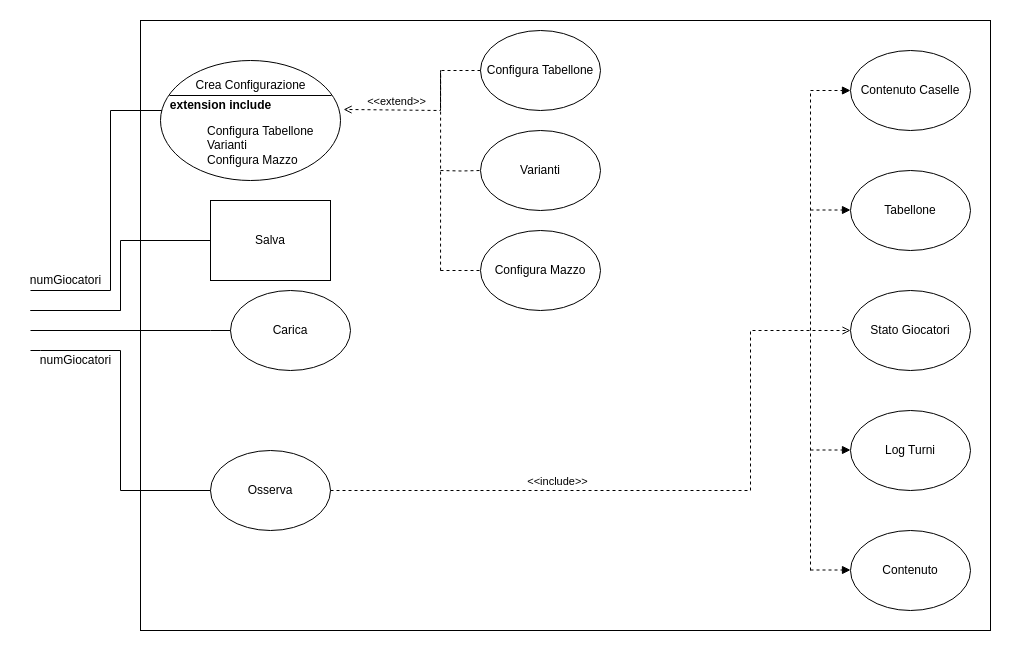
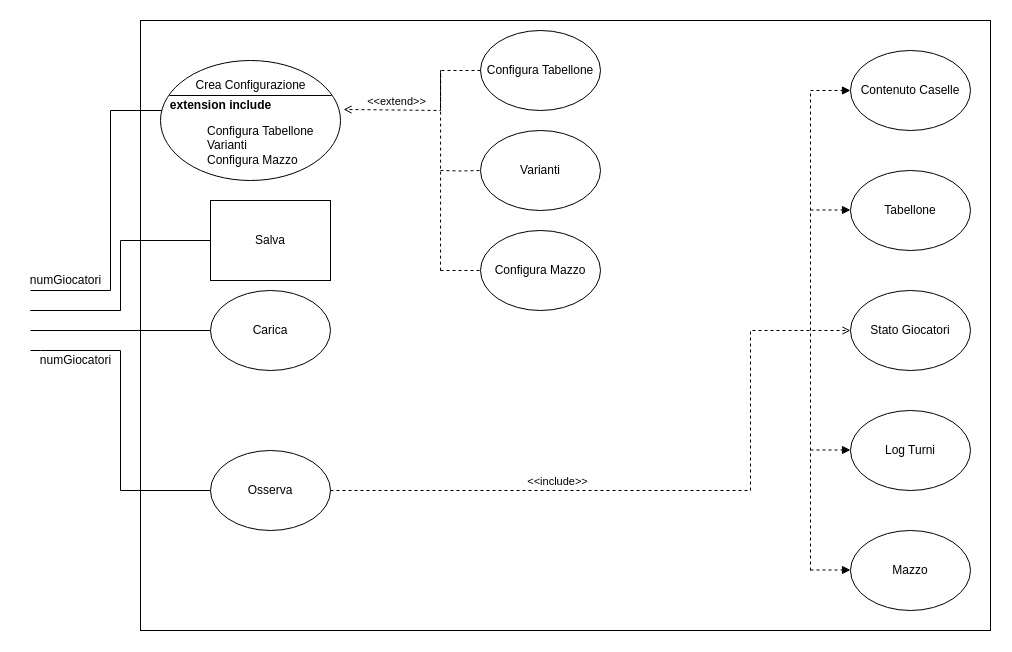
  <mxCell id="0" />
  <mxCell id="1" parent="0" />
  <mxCell id="2" value="" style="rounded=0;whiteSpace=wrap;html=1;" vertex="1" parent="1"><mxGeometry x="140" y="20" width="850" height="610" as="geometry" /></mxCell>
  <mxCell id="3" value="Osserva" style="ellipse;whiteSpace=wrap;html=1;" vertex="1" parent="1"><mxGeometry x="210" y="450" width="120" height="80" as="geometry" /></mxCell>
  <mxCell id="4" value="Tabellone" style="ellipse;whiteSpace=wrap;html=1;" vertex="1" parent="1"><mxGeometry x="850" y="170" width="120" height="80" as="geometry" /></mxCell>
  <mxCell id="5" value="Stato Giocatori" style="ellipse;whiteSpace=wrap;html=1;" vertex="1" parent="1"><mxGeometry x="850" y="290" width="120" height="80" as="geometry" /></mxCell>
- <mxCell id="6" value="Contenuto" style="ellipse;whiteSpace=wrap;html=1;" vertex="1" parent="1"><mxGeometry x="850" y="530" width="120" height="80" as="geometry" /></mxCell>
+ <mxCell id="6" value="Mazzo" style="ellipse;whiteSpace=wrap;html=1;" vertex="1" parent="1"><mxGeometry x="850" y="530" width="120" height="80" as="geometry" /></mxCell>
  <mxCell id="7" value="Log Turni" style="ellipse;whiteSpace=wrap;html=1;" vertex="1" parent="1"><mxGeometry x="850" y="410" width="120" height="80" as="geometry" /></mxCell>
  <mxCell id="8" value="Contenuto Caselle" style="ellipse;whiteSpace=wrap;html=1;" vertex="1" parent="1"><mxGeometry x="850" y="50" width="120" height="80" as="geometry" /></mxCell>
  <mxCell id="9" value="&amp;lt;&amp;lt;include&amp;gt;&amp;gt;" style="html=1;verticalAlign=bottom;labelBackgroundColor=none;endArrow=open;endFill=0;dashed=1;rounded=0;edgeStyle=orthogonalEdgeStyle;exitX=1;exitY=0.5;exitDx=0;exitDy=0;" edge="1" parent="1" source="3"><mxGeometry x="-0.333" width="160" relative="1" as="geometry"><mxPoint x="340" y="330" as="sourcePoint" /><mxPoint x="850" y="330" as="targetPoint" /><Array as="points"><mxPoint x="750" y="490" /><mxPoint x="750" y="330" /></Array><mxPoint as="offset" /></mxGeometry></mxCell>
  <mxCell id="10" value="" style="endArrow=none;dashed=1;html=1;rounded=0;edgeStyle=orthogonalEdgeStyle;" edge="1" parent="1"><mxGeometry width="50" height="50" relative="1" as="geometry"><mxPoint x="810" y="570" as="sourcePoint" /><mxPoint x="810" y="90" as="targetPoint" /></mxGeometry></mxCell>
  <mxCell id="11" value="" style="html=1;verticalAlign=bottom;labelBackgroundColor=none;endArrow=block;endFill=1;dashed=1;rounded=0;edgeStyle=orthogonalEdgeStyle;" edge="1" parent="1"><mxGeometry width="160" relative="1" as="geometry"><mxPoint x="810" y="90" as="sourcePoint" /><mxPoint x="850" y="90" as="targetPoint" /></mxGeometry></mxCell>
  <mxCell id="12" value="" style="html=1;verticalAlign=bottom;labelBackgroundColor=none;endArrow=block;endFill=1;dashed=1;rounded=0;edgeStyle=orthogonalEdgeStyle;" edge="1" parent="1"><mxGeometry width="160" relative="1" as="geometry"><mxPoint x="810" y="209.5" as="sourcePoint" /><mxPoint x="850" y="209.5" as="targetPoint" /></mxGeometry></mxCell>
  <mxCell id="13" value="" style="html=1;verticalAlign=bottom;labelBackgroundColor=none;endArrow=block;endFill=1;dashed=1;rounded=0;edgeStyle=orthogonalEdgeStyle;" edge="1" parent="1"><mxGeometry width="160" relative="1" as="geometry"><mxPoint x="810" y="449.5" as="sourcePoint" /><mxPoint x="850" y="449.5" as="targetPoint" /></mxGeometry></mxCell>
  <mxCell id="14" value="" style="html=1;verticalAlign=bottom;labelBackgroundColor=none;endArrow=block;endFill=1;dashed=1;rounded=0;edgeStyle=orthogonalEdgeStyle;" edge="1" parent="1"><mxGeometry width="160" relative="1" as="geometry"><mxPoint x="810" y="569.5" as="sourcePoint" /><mxPoint x="850" y="569.5" as="targetPoint" /></mxGeometry></mxCell>
  <mxCell id="15" value="" style="endArrow=none;html=1;endSize=12;startArrow=none;startSize=14;startFill=0;edgeStyle=orthogonalEdgeStyle;align=center;verticalAlign=bottom;endFill=0;rounded=0;entryX=0;entryY=0.5;entryDx=0;entryDy=0;" edge="1" parent="1"><mxGeometry y="60" relative="1" as="geometry"><mxPoint x="30" y="290" as="sourcePoint" /><mxPoint x="200" y="110" as="targetPoint" /><Array as="points"><mxPoint x="110" y="290" /><mxPoint x="110" y="110" /></Array><mxPoint as="offset" /></mxGeometry></mxCell>
- <mxCell id="16" value="Carica" style="ellipse;whiteSpace=wrap;html=1;" vertex="1" parent="1"><mxGeometry x="230" y="290" width="120" height="80" as="geometry" /></mxCell>
+ <mxCell id="16" value="Carica" style="ellipse;whiteSpace=wrap;html=1;" vertex="1" parent="1"><mxGeometry x="210" y="290" width="120" height="80" as="geometry" /></mxCell>
  <mxCell id="17" value="" style="endArrow=none;html=1;endSize=12;startArrow=none;startSize=14;startFill=0;edgeStyle=orthogonalEdgeStyle;align=center;verticalAlign=bottom;endFill=0;rounded=0;entryX=0;entryY=0.5;entryDx=0;entryDy=0;" edge="1" parent="1" target="16"><mxGeometry y="60" relative="1" as="geometry"><mxPoint x="30" y="330" as="sourcePoint" /><mxPoint x="220" y="530" as="targetPoint" /><Array as="points"><mxPoint x="210" y="330" /></Array><mxPoint as="offset" /></mxGeometry></mxCell>
  <mxCell id="18" value="Salva" style="whiteSpace=wrap;html=1;rounded=0;" vertex="1" parent="1"><mxGeometry x="210" y="200" width="120" height="80" as="geometry" /></mxCell>
  <mxCell id="19" value="" style="endArrow=none;html=1;endSize=12;startArrow=none;startSize=14;startFill=0;edgeStyle=orthogonalEdgeStyle;align=center;verticalAlign=bottom;endFill=0;rounded=0;entryX=0;entryY=0.5;entryDx=0;entryDy=0;" edge="1" parent="1" target="18"><mxGeometry y="60" relative="1" as="geometry"><mxPoint x="120" y="310" as="sourcePoint" /><mxPoint x="160" y="490" as="targetPoint" /><Array as="points"><mxPoint x="30" y="310" /><mxPoint x="120" y="310" /><mxPoint x="120" y="240" /></Array><mxPoint as="offset" /></mxGeometry></mxCell>
  <mxCell id="20" value="Configura Tabellone&lt;span style=&quot;color: rgba(0 , 0 , 0 , 0) ; font-family: monospace ; font-size: 0px&quot;&gt;%3CmxGraphModel%3E%3Croot%3E%3CmxCell%20id%3D%220%22%2F%3E%3CmxCell%20id%3D%221%22%20parent%3D%220%22%2F%3E%3CmxCell%20id%3D%222%22%20value%3D%22%22%20style%3D%22endArrow%3Dnone%3Bhtml%3D1%3BendSize%3D12%3BstartArrow%3Dnone%3BstartSize%3D14%3BstartFill%3D0%3BedgeStyle%3DorthogonalEdgeStyle%3Balign%3Dcenter%3BverticalAlign%3Dbottom%3BendFill%3D0%3Brounded%3D0%3BentryX%3D0%3BentryY%3D0.5%3BentryDx%3D0%3BentryDy%3D0%3B%22%20edge%3D%221%22%20parent%3D%221%22%3E%3CmxGeometry%20y%3D%2260%22%20relative%3D%221%22%20as%3D%22geometry%22%3E%3CmxPoint%20x%3D%2280%22%20y%3D%22360%22%20as%3D%22sourcePoint%22%2F%3E%3CmxPoint%20x%3D%22200%22%20y%3D%22520%22%20as%3D%22targetPoint%22%2F%3E%3CArray%20as%3D%22points%22%3E%3CmxPoint%20x%3D%2280%22%20y%3D%22360%22%2F%3E%3CmxPoint%20x%3D%22160%22%20y%3D%22360%22%2F%3E%3CmxPoint%20x%3D%22160%22%20y%3D%22520%22%2F%3E%3C%2FArray%3E%3CmxPoint%20as%3D%22offset%22%2F%3E%3C%2FmxGeometry%3E%3C%2FmxCell%3E%3C%2Froot%3E%3C%2FmxGraphModel%3E&lt;/span&gt;" style="ellipse;whiteSpace=wrap;html=1;" vertex="1" parent="1"><mxGeometry x="480" y="30" width="120" height="80" as="geometry" /></mxCell>
  <mxCell id="21" value="&amp;lt;&amp;lt;extend&amp;gt;&amp;gt;" style="html=1;verticalAlign=bottom;labelBackgroundColor=none;endArrow=open;endFill=0;dashed=1;rounded=0;edgeStyle=orthogonalEdgeStyle;entryX=1.017;entryY=0.408;entryDx=0;entryDy=0;exitX=0;exitY=0.5;exitDx=0;exitDy=0;entryPerimeter=0;" edge="1" parent="1" source="20" target="30"><mxGeometry x="0.4" width="160" relative="1" as="geometry"><mxPoint x="330" y="140" as="sourcePoint" /><mxPoint x="320" y="110" as="targetPoint" /><Array as="points"><mxPoint x="440" y="70" /><mxPoint x="440" y="110" /></Array><mxPoint as="offset" /></mxGeometry></mxCell>
  <mxCell id="22" value="Varianti&lt;span style=&quot;color: rgba(0 , 0 , 0 , 0) ; font-family: monospace ; font-size: 0px&quot;&gt;%3CmxGraphModel%3E%3Croot%3E%3CmxCell%20id%3D%220%22%2F%3E%3CmxCell%20id%3D%221%22%20parent%3D%220%22%2F%3E%3CmxCell%20id%3D%222%22%20value%3D%22%22%20style%3D%22endArrow%3Dnone%3Bhtml%3D1%3BendSize%3D12%3BstartArrow%3Dnone%3BstartSize%3D14%3BstartFill%3D0%3BedgeStyle%3DorthogonalEdgeStyle%3Balign%3Dcenter%3BverticalAlign%3Dbottom%3BendFill%3D0%3Brounded%3D0%3BentryX%3D0%3BentryY%3D0.5%3BentryDx%3D0%3BentryDy%3D0%3B%22%20edge%3D%221%22%20parent%3D%221%22%3E%3CmxGeometry%20y%3D%2260%22%20relative%3D%221%22%20as%3D%22geometry%22%3E%3CmxPoint%20x%3D%2280%22%20y%3D%22360%22%20as%3D%22sourcePoint%22%2F%3E%3CmxPoint%20x%3D%22200%22%20y%3D%22520%22%20as%3D%22targetPoint%22%2F%3E%3CArray%20as%3D%22points%22%3E%3CmxPoint%20x%3D%2280%22%20y%3D%22360%22%2F%3E%3CmxPoint%20x%3D%22160%22%20y%3D%22360%22%2F%3E%3CmxPoint%20x%3D%22160%22%20y%3D%22520%22%2F%3E%3C%2FArray%3E%3CmxPoint%20as%3D%22offset%22%2F%3E%3C%2FmxGeometry%3E%3C%2FmxCell%3E%3C%2Froot%3E%3C%2FmxGraphModel%3E&lt;/span&gt;" style="ellipse;whiteSpace=wrap;html=1;" vertex="1" parent="1"><mxGeometry x="480" y="130" width="120" height="80" as="geometry" /></mxCell>
  <mxCell id="23" value="Configura Mazzo&lt;span style=&quot;color: rgba(0 , 0 , 0 , 0) ; font-family: monospace ; font-size: 0px&quot;&gt;%3CmxGraphModel%3E%3Croot%3E%3CmxCell%20id%3D%220%22%2F%3E%3CmxCell%20id%3D%221%22%20parent%3D%220%22%2F%3E%3CmxCell%20id%3D%222%22%20value%3D%22%22%20style%3D%22endArrow%3Dnone%3Bhtml%3D1%3BendSize%3D12%3BstartArrow%3Dnone%3BstartSize%3D14%3BstartFill%3D0%3BedgeStyle%3DorthogonalEdgeStyle%3Balign%3Dcenter%3BverticalAlign%3Dbottom%3BendFill%3D0%3Brounded%3D0%3BentryX%3D0%3BentryY%3D0.5%3BentryDx%3D0%3BentryDy%3D0%3B%22%20edge%3D%221%22%20parent%3D%221%22%3E%3CmxGeometry%20y%3D%2260%22%20relative%3D%221%22%20as%3D%22geometry%22%3E%3CmxPoint%20x%3D%2280%22%20y%3D%22360%22%20as%3D%22sourcePoint%22%2F%3E%3CmxPoint%20x%3D%22200%22%20y%3D%22520%22%20as%3D%22targetPoint%22%2F%3E%3CArray%20as%3D%22points%22%3E%3CmxPoint%20x%3D%2280%22%20y%3D%22360%22%2F%3E%3CmxPoint%20x%3D%22160%22%20y%3D%22360%22%2F%3E%3CmxPoint%20x%3D%22160%22%20y%3D%22520%22%2F%3E%3C%2FArray%3E%3CmxPoint%20as%3D%22offset%22%2F%3E%3C%2FmxGeometry%3E%3C%2FmxCell%3E%3C%2Froot%3E%3C%2FmxGraphModel%3E&lt;/span&gt;" style="ellipse;whiteSpace=wrap;html=1;" vertex="1" parent="1"><mxGeometry x="480" y="230" width="120" height="80" as="geometry" /></mxCell>
  <mxCell id="24" value="" style="endArrow=none;dashed=1;html=1;rounded=0;exitX=0.353;exitY=0.41;exitDx=0;exitDy=0;edgeStyle=orthogonalEdgeStyle;exitPerimeter=0;" edge="1" parent="1" source="2"><mxGeometry width="50" height="50" relative="1" as="geometry"><mxPoint x="440" y="140" as="sourcePoint" /><mxPoint x="440" y="110" as="targetPoint" /><Array as="points"><mxPoint x="440" y="70" /><mxPoint x="440" y="70" /></Array></mxGeometry></mxCell>
  <mxCell id="25" value="" style="endArrow=none;dashed=1;html=1;rounded=0;edgeStyle=orthogonalEdgeStyle;" edge="1" parent="1"><mxGeometry width="50" height="50" relative="1" as="geometry"><mxPoint x="440" y="270" as="sourcePoint" /><mxPoint x="480" y="270" as="targetPoint" /></mxGeometry></mxCell>
  <mxCell id="26" value="" style="endArrow=none;dashed=1;html=1;rounded=0;edgeStyle=orthogonalEdgeStyle;entryX=0;entryY=0.5;entryDx=0;entryDy=0;" edge="1" parent="1" target="22"><mxGeometry width="50" height="50" relative="1" as="geometry"><mxPoint x="440" y="170" as="sourcePoint" /><mxPoint x="450" y="150" as="targetPoint" /></mxGeometry></mxCell>
  <mxCell id="27" value="" style="endArrow=none;html=1;endSize=12;startArrow=none;startSize=14;startFill=0;edgeStyle=orthogonalEdgeStyle;align=center;verticalAlign=bottom;endFill=0;rounded=0;" edge="1" parent="1"><mxGeometry y="60" relative="1" as="geometry"><mxPoint x="30" y="350" as="sourcePoint" /><mxPoint x="210" y="490" as="targetPoint" /><Array as="points"><mxPoint x="40" y="350" /><mxPoint x="120" y="350" /><mxPoint x="120" y="490" /><mxPoint x="210" y="490" /></Array><mxPoint as="offset" /></mxGeometry></mxCell>
  <mxCell id="28" value="numGiocatori" style="text;html=1;align=center;verticalAlign=middle;resizable=0;points=[];autosize=1;strokeColor=none;fillColor=none;" vertex="1" parent="1"><mxGeometry x="20" y="270" width="90" height="20" as="geometry" /></mxCell>
  <mxCell id="29" value="numGiocatori" style="text;html=1;align=center;verticalAlign=middle;resizable=0;points=[];autosize=1;strokeColor=none;fillColor=none;" vertex="1" parent="1"><mxGeometry x="30" y="350" width="90" height="20" as="geometry" /></mxCell>
  <mxCell id="30" value="" style="shape=ellipse;container=1;horizontal=1;horizontalStack=0;resizeParent=1;resizeParentMax=0;resizeLast=0;html=1;dashed=0;collapsible=0;" vertex="1" parent="1"><mxGeometry x="160" y="60" width="180" height="120" as="geometry" /></mxCell>
  <mxCell id="31" value="Crea Configurazione" style="html=1;strokeColor=none;fillColor=none;align=center;verticalAlign=middle;rotatable=0;" vertex="1" parent="30"><mxGeometry y="10" width="180" height="30" as="geometry" /></mxCell>
  <mxCell id="32" value="" style="line;strokeWidth=1;fillColor=none;rotatable=0;labelPosition=right;points=[];portConstraint=eastwest;dashed=0;resizeWidth=1;" vertex="1" parent="30"><mxGeometry x="9" y="30" width="162" height="10" as="geometry" /></mxCell>
  <mxCell id="33" value="extension include" style="text;html=1;align=center;verticalAlign=middle;rotatable=0;fontStyle=1" vertex="1" parent="30"><mxGeometry x="-30" y="30" width="180" height="30" as="geometry" /></mxCell>
  <mxCell id="34" value="Configura Tabellone&lt;br&gt;Varianti&lt;br&gt;Configura Mazzo" style="text;html=1;align=left;verticalAlign=middle;rotatable=0;spacingLeft=25;" vertex="1" parent="30"><mxGeometry x="20" y="70" width="180" height="30" as="geometry" /></mxCell>
